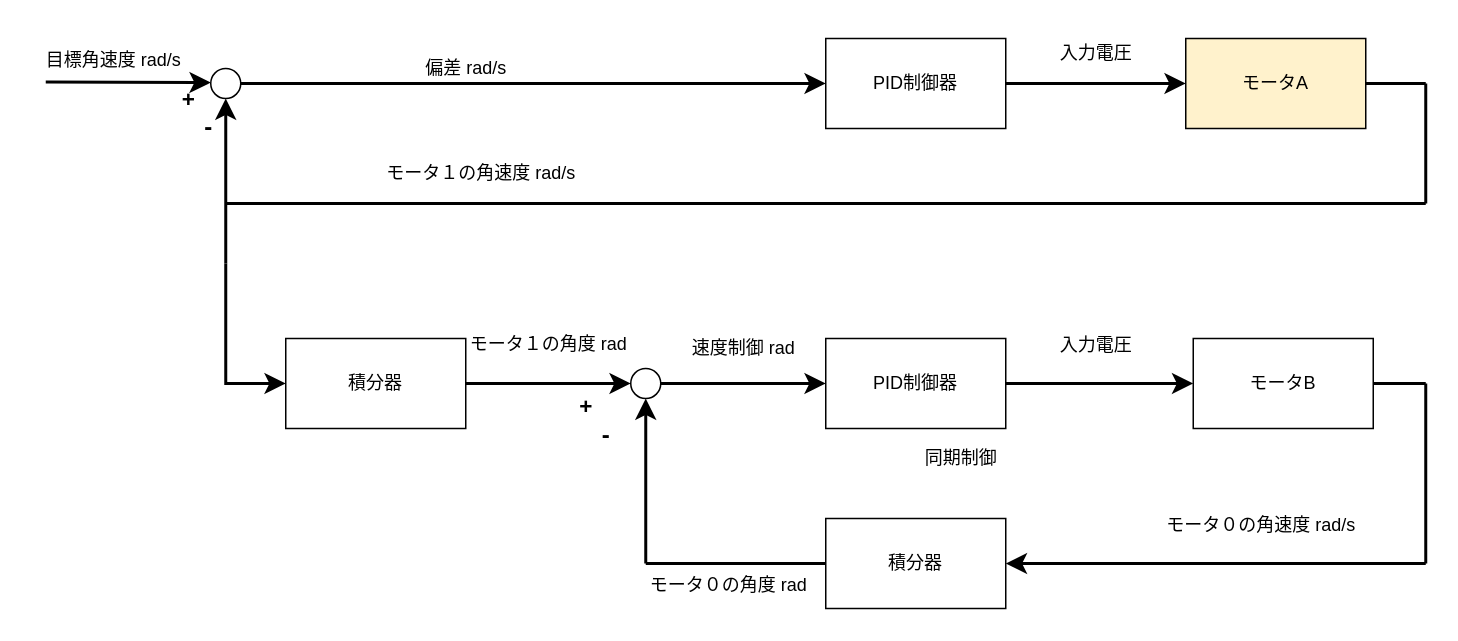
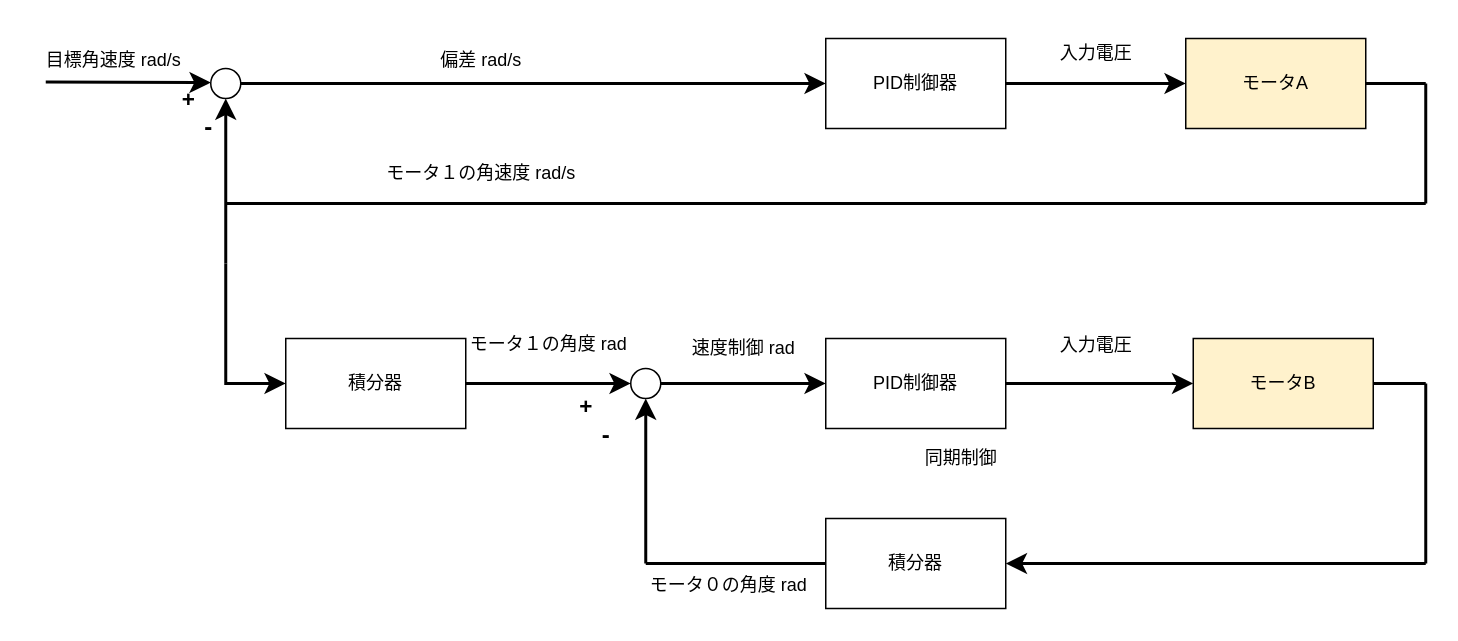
  <mxCell id="0" />
  <mxCell id="1" parent="0" />
  <mxCell id="2" value="" style="endArrow=classic;html=1;endSize=8;startSize=6;strokeWidth=2;" parent="1" edge="1"><mxGeometry width="50" height="50" relative="1" as="geometry"><mxPoint x="30" y="54" as="sourcePoint" /><mxPoint x="140" y="54.38" as="targetPoint" /></mxGeometry></mxCell>
  <mxCell id="3" style="edgeStyle=none;html=1;exitX=1;exitY=0.5;exitDx=0;exitDy=0;strokeWidth=2;startSize=6;endSize=8;entryX=0;entryY=0.5;entryDx=0;entryDy=0;" parent="1" source="4" target="6" edge="1"><mxGeometry relative="1" as="geometry"><mxPoint x="350" y="55.474" as="targetPoint" /></mxGeometry></mxCell>
  <mxCell id="4" value="" style="ellipse;whiteSpace=wrap;html=1;aspect=fixed;" parent="1" vertex="1"><mxGeometry x="140" y="45" width="20" height="20" as="geometry" /></mxCell>
  <mxCell id="5" style="edgeStyle=none;html=1;exitX=1;exitY=0.5;exitDx=0;exitDy=0;strokeWidth=2;startSize=6;endSize=8;entryX=0;entryY=0.5;entryDx=0;entryDy=0;" parent="1" source="6" target="8" edge="1"><mxGeometry relative="1" as="geometry"><mxPoint x="750" y="55" as="targetPoint" /></mxGeometry></mxCell>
  <mxCell id="6" value="PID制御器" style="rounded=0;whiteSpace=wrap;html=1;" parent="1" vertex="1"><mxGeometry x="550" y="25" width="120" height="60" as="geometry" /></mxCell>
- <mxCell id="7" value="偏差 rad/s" style="text;html=1;align=center;verticalAlign=middle;resizable=0;points=[];autosize=1;strokeColor=none;fillColor=none;" parent="1" vertex="1"><mxGeometry x="270" y="30" width="80" height="30" as="geometry" /></mxCell>
+ <mxCell id="7" value="偏差 rad/s" style="text;html=1;align=center;verticalAlign=middle;resizable=0;points=[];autosize=1;strokeColor=none;fillColor=none;" parent="1" vertex="1"><mxGeometry x="280" y="25" width="80" height="30" as="geometry" /></mxCell>
  <mxCell id="8" value="モータA" style="rounded=0;whiteSpace=wrap;html=1;fillColor=#fff2cc;" parent="1" vertex="1"><mxGeometry x="790" y="25" width="120" height="60" as="geometry" /></mxCell>
  <mxCell id="9" value="" style="endArrow=none;html=1;strokeWidth=2;startSize=6;endSize=8;exitX=1;exitY=0.5;exitDx=0;exitDy=0;" parent="1" source="8" edge="1"><mxGeometry width="50" height="50" relative="1" as="geometry"><mxPoint x="920" y="175" as="sourcePoint" /><mxPoint x="950" y="55" as="targetPoint" /></mxGeometry></mxCell>
  <mxCell id="10" value="" style="endArrow=none;html=1;strokeWidth=2;startSize=6;endSize=8;" parent="1" edge="1"><mxGeometry width="50" height="50" relative="1" as="geometry"><mxPoint x="950" y="135" as="sourcePoint" /><mxPoint x="950" y="55" as="targetPoint" /></mxGeometry></mxCell>
  <mxCell id="11" value="" style="endArrow=none;html=1;strokeWidth=2;startSize=6;endSize=8;" parent="1" edge="1"><mxGeometry width="50" height="50" relative="1" as="geometry"><mxPoint x="150" y="135" as="sourcePoint" /><mxPoint x="950" y="135" as="targetPoint" /></mxGeometry></mxCell>
  <mxCell id="12" value="" style="endArrow=classic;html=1;strokeWidth=2;startSize=6;endSize=8;entryX=0.5;entryY=1;entryDx=0;entryDy=0;" parent="1" target="4" edge="1"><mxGeometry width="50" height="50" relative="1" as="geometry"><mxPoint x="150" y="175" as="sourcePoint" /><mxPoint x="130" y="85" as="targetPoint" /></mxGeometry></mxCell>
  <mxCell id="13" value="" style="edgeStyle=segmentEdgeStyle;endArrow=classic;html=1;curved=0;rounded=0;endSize=8;startSize=8;strokeWidth=2;entryX=0;entryY=0.5;entryDx=0;entryDy=0;" parent="1" target="15" edge="1"><mxGeometry width="50" height="50" relative="1" as="geometry"><mxPoint x="150" y="175" as="sourcePoint" /><mxPoint x="215" y="335" as="targetPoint" /><Array as="points"><mxPoint x="150" y="215" /><mxPoint x="150" y="255" /></Array></mxGeometry></mxCell>
  <mxCell id="14" style="edgeStyle=none;html=1;exitX=1;exitY=0.5;exitDx=0;exitDy=0;entryX=0;entryY=0.5;entryDx=0;entryDy=0;strokeWidth=2;startSize=6;endSize=8;" parent="1" source="15" target="17" edge="1"><mxGeometry relative="1" as="geometry" /></mxCell>
  <mxCell id="15" value="積分器" style="rounded=0;whiteSpace=wrap;html=1;" parent="1" vertex="1"><mxGeometry x="190" y="225" width="120" height="60" as="geometry" /></mxCell>
  <mxCell id="16" style="edgeStyle=none;html=1;exitX=1;exitY=0.5;exitDx=0;exitDy=0;entryX=0;entryY=0.5;entryDx=0;entryDy=0;strokeWidth=2;startSize=6;endSize=8;" parent="1" source="17" target="19" edge="1"><mxGeometry relative="1" as="geometry" /></mxCell>
  <mxCell id="17" value="" style="ellipse;whiteSpace=wrap;html=1;aspect=fixed;" parent="1" vertex="1"><mxGeometry x="420" y="245" width="20" height="20" as="geometry" /></mxCell>
  <mxCell id="18" style="edgeStyle=none;html=1;exitX=1;exitY=0.5;exitDx=0;exitDy=0;entryX=0;entryY=0.5;entryDx=0;entryDy=0;strokeWidth=2;startSize=6;endSize=8;" parent="1" source="19" target="30" edge="1"><mxGeometry relative="1" as="geometry" /></mxCell>
  <mxCell id="19" value="PID制御器" style="rounded=0;whiteSpace=wrap;html=1;" parent="1" vertex="1"><mxGeometry x="550" y="225" width="120" height="60" as="geometry" /></mxCell>
  <mxCell id="20" value="" style="endArrow=none;html=1;strokeWidth=2;startSize=6;endSize=8;exitX=1;exitY=0.5;exitDx=0;exitDy=0;startArrow=none;" parent="1" source="30" edge="1"><mxGeometry width="50" height="50" relative="1" as="geometry"><mxPoint x="880" y="255" as="sourcePoint" /><mxPoint x="950" y="255" as="targetPoint" /></mxGeometry></mxCell>
  <mxCell id="21" value="" style="endArrow=none;html=1;strokeWidth=2;startSize=6;endSize=8;" parent="1" edge="1"><mxGeometry width="50" height="50" relative="1" as="geometry"><mxPoint x="950" y="375" as="sourcePoint" /><mxPoint x="950" y="255" as="targetPoint" /></mxGeometry></mxCell>
  <mxCell id="22" value="" style="endArrow=classic;html=1;strokeWidth=2;startSize=6;endSize=8;entryX=0.5;entryY=1;entryDx=0;entryDy=0;" parent="1" target="17" edge="1"><mxGeometry width="50" height="50" relative="1" as="geometry"><mxPoint x="430" y="375" as="sourcePoint" /><mxPoint x="370" y="365" as="targetPoint" /></mxGeometry></mxCell>
  <mxCell id="23" value="積分器" style="rounded=0;whiteSpace=wrap;html=1;" parent="1" vertex="1"><mxGeometry x="550" y="345" width="120" height="60" as="geometry" /></mxCell>
  <mxCell id="24" value="" style="endArrow=none;html=1;strokeWidth=2;startSize=6;endSize=8;entryX=0;entryY=0.5;entryDx=0;entryDy=0;" parent="1" target="23" edge="1"><mxGeometry width="50" height="50" relative="1" as="geometry"><mxPoint x="430" y="375" as="sourcePoint" /><mxPoint x="600" y="375" as="targetPoint" /></mxGeometry></mxCell>
  <mxCell id="25" value="" style="endArrow=classic;html=1;strokeWidth=2;startSize=6;endSize=8;entryX=1;entryY=0.5;entryDx=0;entryDy=0;" parent="1" target="23" edge="1"><mxGeometry width="50" height="50" relative="1" as="geometry"><mxPoint x="950" y="375" as="sourcePoint" /><mxPoint x="840" y="425" as="targetPoint" /></mxGeometry></mxCell>
  <mxCell id="26" value="目標角速度 rad/s" style="text;html=1;align=center;verticalAlign=middle;resizable=0;points=[];autosize=1;strokeColor=none;fillColor=none;" parent="1" vertex="1"><mxGeometry x="20" y="25" width="110" height="30" as="geometry" /></mxCell>
  <mxCell id="27" value="モータ１の角速度 rad/s" style="text;html=1;align=center;verticalAlign=middle;resizable=0;points=[];autosize=1;strokeColor=none;fillColor=none;" parent="1" vertex="1"><mxGeometry x="245" y="100" width="150" height="30" as="geometry" /></mxCell>
  <mxCell id="28" value="モータ１の角度 rad" style="text;html=1;align=center;verticalAlign=middle;resizable=0;points=[];autosize=1;strokeColor=none;fillColor=none;" parent="1" vertex="1"><mxGeometry x="300" y="214" width="130" height="30" as="geometry" /></mxCell>
  <mxCell id="29" value="" style="endArrow=none;html=1;strokeWidth=2;startSize=6;endSize=8;exitX=1;exitY=0.5;exitDx=0;exitDy=0;" parent="1" target="30" edge="1"><mxGeometry width="50" height="50" relative="1" as="geometry"><mxPoint x="880" y="255" as="sourcePoint" /><mxPoint x="960" y="255" as="targetPoint" /></mxGeometry></mxCell>
- <mxCell id="30" value="モータB" style="rounded=0;whiteSpace=wrap;html=1;" parent="1" vertex="1"><mxGeometry x="795" y="225" width="120" height="60" as="geometry" /></mxCell>
+ <mxCell id="30" value="モータB" style="rounded=0;whiteSpace=wrap;html=1;fillColor=#fff2cc;" parent="1" vertex="1"><mxGeometry x="795" y="225" width="120" height="60" as="geometry" /></mxCell>
  <mxCell id="31" value="&lt;b&gt;&lt;font style=&quot;font-size: 15px;&quot;&gt;+&lt;/font&gt;&lt;br&gt;&lt;span style=&quot;white-space: pre;&quot;&gt;&#09;&lt;/span&gt;&lt;font style=&quot;font-size: 16px;&quot;&gt;-&lt;/font&gt;&lt;/b&gt;" style="text;html=1;align=center;verticalAlign=middle;resizable=0;points=[];autosize=1;strokeColor=none;fillColor=none;" parent="1" vertex="1"><mxGeometry x="95" y="50" width="60" height="50" as="geometry" /></mxCell>
  <mxCell id="32" value="&lt;b&gt;&lt;font style=&quot;font-size: 15px;&quot;&gt;+&lt;/font&gt;&lt;br&gt;&lt;span style=&quot;white-space: pre;&quot;&gt;&#09;&lt;/span&gt;&lt;font style=&quot;font-size: 16px;&quot;&gt;-&lt;/font&gt;&lt;/b&gt;" style="text;html=1;align=center;verticalAlign=middle;resizable=0;points=[];autosize=1;strokeColor=none;fillColor=none;" parent="1" vertex="1"><mxGeometry x="360" y="255" width="60" height="50" as="geometry" /></mxCell>
- <mxCell id="33" value="モータ０の角速度 rad/s" style="text;html=1;align=center;verticalAlign=middle;resizable=0;points=[];autosize=1;strokeColor=none;fillColor=none;" parent="1" vertex="1"><mxGeometry x="765" y="335" width="150" height="30" as="geometry" /></mxCell>
  <mxCell id="34" value="モータ０の角度 rad" style="text;html=1;align=center;verticalAlign=middle;resizable=0;points=[];autosize=1;strokeColor=none;fillColor=none;" parent="1" vertex="1"><mxGeometry x="420" y="375" width="130" height="30" as="geometry" /></mxCell>
  <mxCell id="35" value="&lt;font style=&quot;font-size: 12px;&quot;&gt;速度制御 rad&lt;/font&gt;" style="text;html=1;align=center;verticalAlign=middle;resizable=0;points=[];autosize=1;strokeColor=none;fillColor=none;fontSize=16;" parent="1" vertex="1"><mxGeometry x="449.5" y="215" width="90" height="30" as="geometry" /></mxCell>
  <mxCell id="36" value="入力電圧" style="text;html=1;align=center;verticalAlign=middle;resizable=0;points=[];autosize=1;strokeColor=none;fillColor=none;fontSize=12;" parent="1" vertex="1"><mxGeometry x="695" y="215" width="70" height="30" as="geometry" /></mxCell>
  <mxCell id="37" value="入力電圧" style="text;html=1;align=center;verticalAlign=middle;resizable=0;points=[];autosize=1;strokeColor=none;fillColor=none;fontSize=12;" parent="1" vertex="1"><mxGeometry x="695" y="20" width="70" height="30" as="geometry" /></mxCell>
  <mxCell id="38" value="同期制御" style="text;html=1;align=center;verticalAlign=middle;resizable=0;points=[];autosize=1;strokeColor=none;fillColor=none;fontSize=12;" parent="1" vertex="1"><mxGeometry x="605" y="290" width="70" height="30" as="geometry" /></mxCell>
